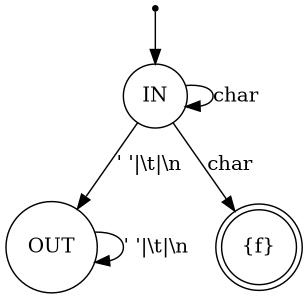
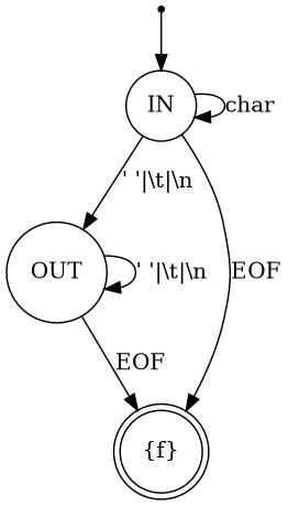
  digraph {
    rankdir=TB
    node [shape=circle]
    n1 [label=IN]
    n2 [label=OUT]
    n3 [label="{f}" shape=doublecircle]
    n4 [label="{f}" shape=point]
    n1 -> n1 [label=char]
    n1 -> n2 [label="' '|\\t|\\n"]
-   n1 -> n3 [label=char]
+   n1 -> n3 [label=EOF]
    n2 -> n2 [label="' '|\\t|\\n"]
+   n2 -> n3 [label=EOF]
    n4 -> n1
  }
